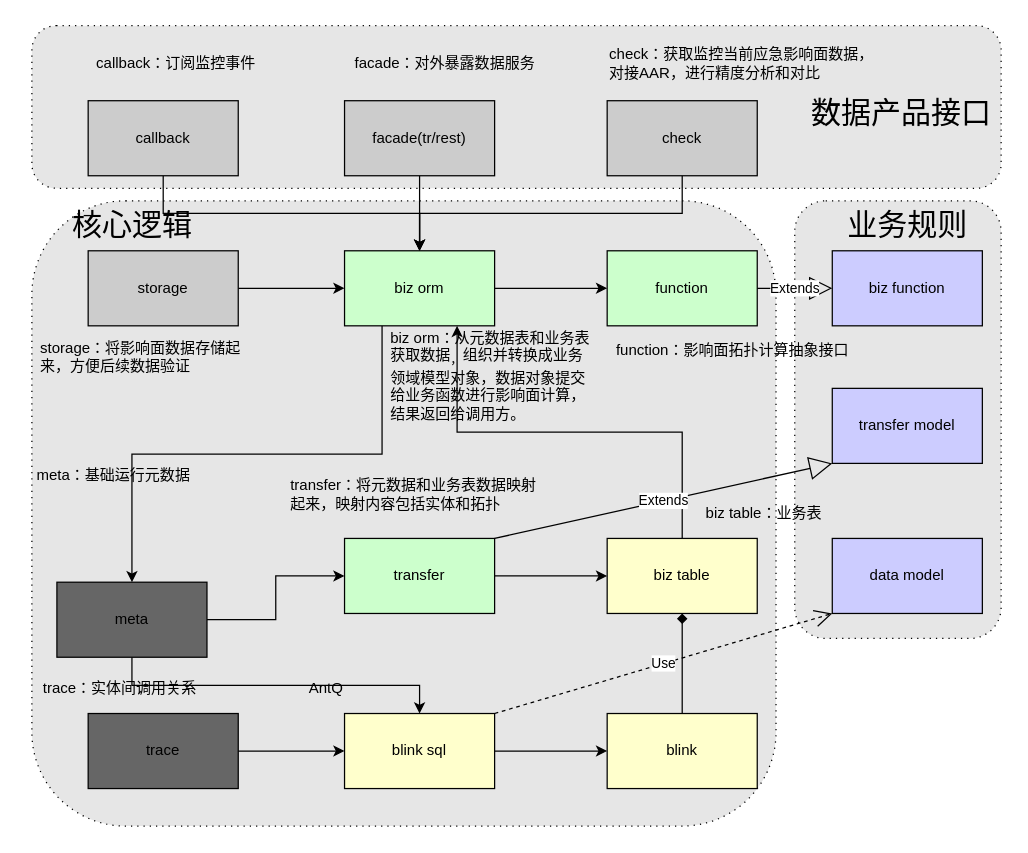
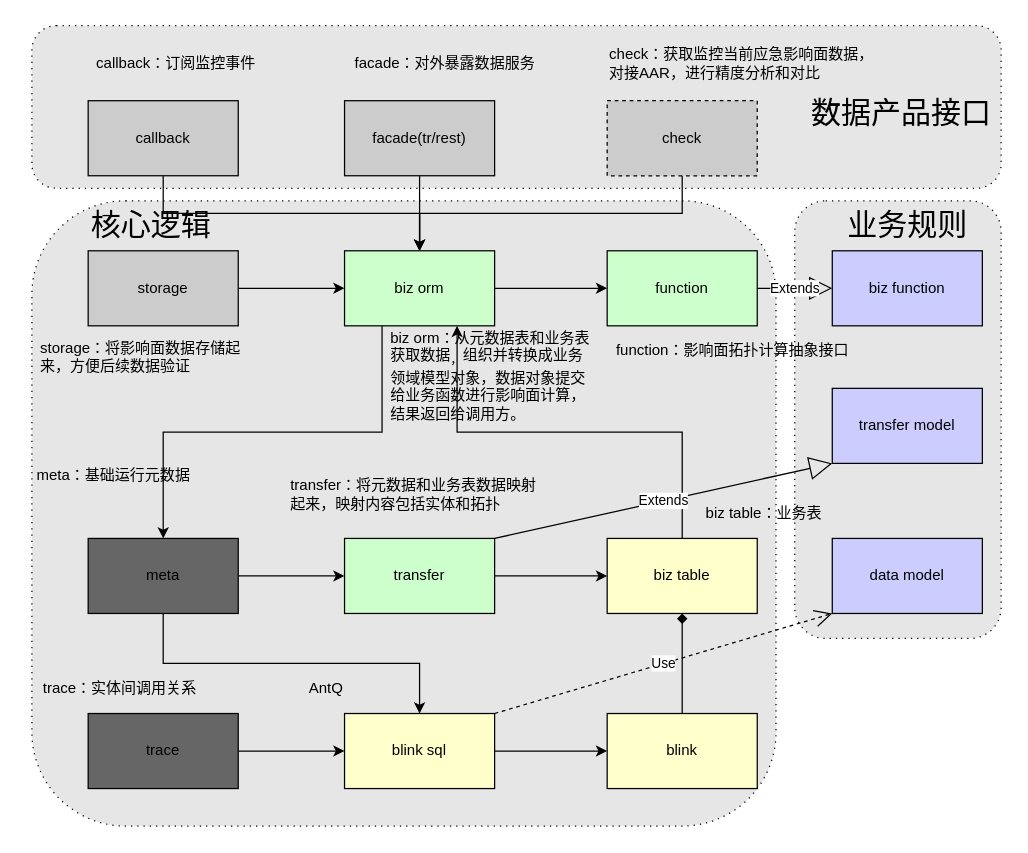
  <mxCell id="0" />
  <mxCell id="1" parent="0" />
  <mxCell id="2" value="" style="shape=ext;rounded=1;html=1;whiteSpace=wrap;dashed=1;dashPattern=1 4;fillColor=#E6E6E6;" vertex="1" parent="1"><mxGeometry x="25" y="20" width="775" height="130" as="geometry" /></mxCell>
  <mxCell id="3" value="" style="shape=ext;rounded=1;html=1;whiteSpace=wrap;dashed=1;dashPattern=1 4;fillColor=#E6E6E6;" vertex="1" parent="1"><mxGeometry x="25" y="160" width="595" height="500" as="geometry" /></mxCell>
  <mxCell id="4" value="" style="shape=ext;rounded=1;html=1;whiteSpace=wrap;dashed=1;dashPattern=1 4;fillColor=#E6E6E6;" vertex="1" parent="1"><mxGeometry x="635" y="160" width="165" height="350" as="geometry" /></mxCell>
  <mxCell id="5" style="edgeStyle=orthogonalEdgeStyle;rounded=0;orthogonalLoop=1;jettySize=auto;html=1;exitX=0.5;exitY=1;exitDx=0;exitDy=0;entryX=0.5;entryY=0;entryDx=0;entryDy=0;" parent="1" source="7" target="36" edge="1"><mxGeometry relative="1" as="geometry" /></mxCell>
  <mxCell id="6" style="edgeStyle=orthogonalEdgeStyle;rounded=0;orthogonalLoop=1;jettySize=auto;html=1;exitX=1;exitY=0.5;exitDx=0;exitDy=0;entryX=0;entryY=0.5;entryDx=0;entryDy=0;" parent="1" source="7" target="30" edge="1"><mxGeometry relative="1" as="geometry" /></mxCell>
- <mxCell id="7" value="meta" style="rounded=0;whiteSpace=wrap;html=1;fillColor=#666666;" parent="1" vertex="1"><mxGeometry x="45" y="465" width="120" height="60" as="geometry" /></mxCell>
+ <mxCell id="7" value="meta" style="rounded=0;whiteSpace=wrap;html=1;fillColor=#666666;" parent="1" vertex="1"><mxGeometry x="70" y="430" width="120" height="60" as="geometry" /></mxCell>
  <mxCell id="8" style="edgeStyle=orthogonalEdgeStyle;rounded=0;orthogonalLoop=1;jettySize=auto;html=1;exitX=1;exitY=0.5;exitDx=0;exitDy=0;entryX=0;entryY=0.5;entryDx=0;entryDy=0;fillColor=#FFFFCC;" parent="1" source="36" target="11" edge="1"><mxGeometry relative="1" as="geometry" /></mxCell>
  <mxCell id="9" value="trace" style="rounded=0;whiteSpace=wrap;html=1;fillColor=#666666;" parent="1" vertex="1"><mxGeometry x="70" y="570" width="120" height="60" as="geometry" /></mxCell>
  <mxCell id="10" style="edgeStyle=orthogonalEdgeStyle;rounded=0;orthogonalLoop=1;jettySize=auto;html=1;exitX=0.5;exitY=0;exitDx=0;exitDy=0;entryX=0.5;entryY=1;entryDx=0;entryDy=0;fillColor=#FFFFCC;endArrow=diamond;" parent="1" source="11" target="26" edge="1"><mxGeometry relative="1" as="geometry" /></mxCell>
  <mxCell id="11" value="blink" style="rounded=0;whiteSpace=wrap;html=1;fillColor=#FFFFCC;" parent="1" vertex="1"><mxGeometry x="485" y="570" width="120" height="60" as="geometry" /></mxCell>
  <mxCell id="12" value="AntQ" style="text;html=1;align=center;verticalAlign=middle;resizable=0;points=[];autosize=1;" parent="1" vertex="1"><mxGeometry x="240" y="540" width="40" height="20" as="geometry" /></mxCell>
  <mxCell id="13" style="edgeStyle=orthogonalEdgeStyle;rounded=0;orthogonalLoop=1;jettySize=auto;html=1;exitX=1;exitY=0.5;exitDx=0;exitDy=0;entryX=0;entryY=0.5;entryDx=0;entryDy=0;fillColor=#CCFFCC;" parent="1" source="15" target="24" edge="1"><mxGeometry relative="1" as="geometry" /></mxCell>
  <mxCell id="14" style="edgeStyle=orthogonalEdgeStyle;rounded=0;orthogonalLoop=1;jettySize=auto;html=1;exitX=0.25;exitY=1;exitDx=0;exitDy=0;entryX=0.5;entryY=0;entryDx=0;entryDy=0;" parent="1" source="15" target="7" edge="1"><mxGeometry relative="1" as="geometry" /></mxCell>
  <mxCell id="15" value="biz orm" style="rounded=0;whiteSpace=wrap;html=1;fillColor=#CCFFCC;" parent="1" vertex="1"><mxGeometry x="275" y="200" width="120" height="60" as="geometry" /></mxCell>
  <mxCell id="16" style="edgeStyle=orthogonalEdgeStyle;rounded=0;orthogonalLoop=1;jettySize=auto;html=1;exitX=1;exitY=0.5;exitDx=0;exitDy=0;" parent="1" source="17" target="15" edge="1"><mxGeometry relative="1" as="geometry" /></mxCell>
  <mxCell id="17" value="storage" style="rounded=0;whiteSpace=wrap;html=1;fillColor=#CCCCCC;" parent="1" vertex="1"><mxGeometry x="70" y="200" width="120" height="60" as="geometry" /></mxCell>
  <mxCell id="18" style="edgeStyle=orthogonalEdgeStyle;rounded=0;orthogonalLoop=1;jettySize=auto;html=1;exitX=0.5;exitY=1;exitDx=0;exitDy=0;entryX=0.5;entryY=0;entryDx=0;entryDy=0;" parent="1" source="19" target="15" edge="1"><mxGeometry relative="1" as="geometry" /></mxCell>
  <mxCell id="19" value="callback" style="rounded=0;whiteSpace=wrap;html=1;fillColor=#CCCCCC;" parent="1" vertex="1"><mxGeometry x="70" y="80" width="120" height="60" as="geometry" /></mxCell>
  <mxCell id="20" style="edgeStyle=orthogonalEdgeStyle;rounded=0;orthogonalLoop=1;jettySize=auto;html=1;exitX=0.5;exitY=1;exitDx=0;exitDy=0;entryX=0.5;entryY=0;entryDx=0;entryDy=0;" parent="1" source="21" target="15" edge="1"><mxGeometry relative="1" as="geometry" /></mxCell>
  <mxCell id="21" value="facade(tr/rest)" style="rounded=0;whiteSpace=wrap;html=1;fillColor=#CCCCCC;" parent="1" vertex="1"><mxGeometry x="275" y="80" width="120" height="60" as="geometry" /></mxCell>
  <mxCell id="22" style="edgeStyle=orthogonalEdgeStyle;rounded=0;orthogonalLoop=1;jettySize=auto;html=1;exitX=0.5;exitY=1;exitDx=0;exitDy=0;entryX=0.5;entryY=0;entryDx=0;entryDy=0;" parent="1" source="23" target="15" edge="1"><mxGeometry relative="1" as="geometry" /></mxCell>
- <mxCell id="23" value="check" style="rounded=0;whiteSpace=wrap;html=1;fillColor=#CCCCCC;" parent="1" vertex="1"><mxGeometry x="485" y="80" width="120" height="60" as="geometry" /></mxCell>
+ <mxCell id="23" value="check" style="rounded=0;whiteSpace=wrap;html=1;fillColor=#CCCCCC;dashed=1;" parent="1" vertex="1"><mxGeometry x="485" y="80" width="120" height="60" as="geometry" /></mxCell>
  <mxCell id="24" value="function" style="rounded=0;whiteSpace=wrap;html=1;fillColor=#CCFFCC;" parent="1" vertex="1"><mxGeometry x="485" y="200" width="120" height="60" as="geometry" /></mxCell>
  <mxCell id="25" style="edgeStyle=orthogonalEdgeStyle;rounded=0;orthogonalLoop=1;jettySize=auto;html=1;exitX=0.5;exitY=0;exitDx=0;exitDy=0;entryX=0.75;entryY=1;entryDx=0;entryDy=0;" parent="1" source="26" target="15" edge="1"><mxGeometry relative="1" as="geometry" /></mxCell>
  <mxCell id="26" value="&lt;span&gt;biz table&lt;/span&gt;" style="rounded=0;whiteSpace=wrap;html=1;fillColor=#FFFFCC;" parent="1" vertex="1"><mxGeometry x="485" y="430" width="120" height="60" as="geometry" /></mxCell>
  <mxCell id="27" value="biz function" style="rounded=0;whiteSpace=wrap;html=1;fillColor=#CCCCFF;" parent="1" vertex="1"><mxGeometry x="665" y="200" width="120" height="60" as="geometry" /></mxCell>
  <mxCell id="28" value="transfer model" style="rounded=0;whiteSpace=wrap;html=1;fillColor=#CCCCFF;" parent="1" vertex="1"><mxGeometry x="665" y="310" width="120" height="60" as="geometry" /></mxCell>
  <mxCell id="29" style="edgeStyle=orthogonalEdgeStyle;rounded=0;orthogonalLoop=1;jettySize=auto;html=1;exitX=1;exitY=0.5;exitDx=0;exitDy=0;entryX=0;entryY=0.5;entryDx=0;entryDy=0;fillColor=#FFFFCC;" parent="1" source="30" target="26" edge="1"><mxGeometry relative="1" as="geometry" /></mxCell>
  <mxCell id="30" value="&lt;span&gt;transfer&lt;/span&gt;" style="rounded=0;whiteSpace=wrap;html=1;fillColor=#CCFFCC;" parent="1" vertex="1"><mxGeometry x="275" y="430" width="120" height="60" as="geometry" /></mxCell>
  <mxCell id="31" value="data model" style="rounded=0;whiteSpace=wrap;html=1;fillColor=#CCCCFF;" parent="1" vertex="1"><mxGeometry x="665" y="430" width="120" height="60" as="geometry" /></mxCell>
  <mxCell id="32" value="Extends" style="endArrow=block;endSize=16;endFill=0;html=1;exitX=1;exitY=0;exitDx=0;exitDy=0;entryX=0;entryY=1;entryDx=0;entryDy=0;" parent="1" source="30" target="28" edge="1"><mxGeometry width="160" relative="1" as="geometry"><mxPoint x="385" y="400" as="sourcePoint" /><mxPoint x="685" y="420" as="targetPoint" /></mxGeometry></mxCell>
  <mxCell id="33" value="Extends" style="endArrow=block;endSize=16;endFill=0;html=1;exitX=1;exitY=0.5;exitDx=0;exitDy=0;entryX=0;entryY=0.5;entryDx=0;entryDy=0;" parent="1" source="24" target="27" edge="1"><mxGeometry width="160" relative="1" as="geometry"><mxPoint x="345" y="440" as="sourcePoint" /><mxPoint x="675.96" y="357.02" as="targetPoint" /></mxGeometry></mxCell>
  <mxCell id="34" value="meta：基础运行元数据" style="text;html=1;align=center;verticalAlign=middle;resizable=0;points=[];autosize=1;" parent="1" vertex="1"><mxGeometry x="20" y="370" width="140" height="20" as="geometry" /></mxCell>
  <mxCell id="35" value="trace：实体间调用关系" style="text;html=1;align=center;verticalAlign=middle;resizable=0;points=[];autosize=1;" parent="1" vertex="1"><mxGeometry x="25" y="540" width="140" height="20" as="geometry" /></mxCell>
  <mxCell id="36" value="blink sql" style="rounded=0;whiteSpace=wrap;html=1;fillColor=#FFFFCC;" parent="1" vertex="1"><mxGeometry x="275" y="570" width="120" height="60" as="geometry" /></mxCell>
  <mxCell id="37" style="edgeStyle=orthogonalEdgeStyle;rounded=0;orthogonalLoop=1;jettySize=auto;html=1;exitX=1;exitY=0.5;exitDx=0;exitDy=0;entryX=0;entryY=0.5;entryDx=0;entryDy=0;" parent="1" source="9" target="36" edge="1"><mxGeometry relative="1" as="geometry"><mxPoint x="190" y="600" as="sourcePoint" /><mxPoint x="485" y="600" as="targetPoint" /></mxGeometry></mxCell>
  <mxCell id="38" value="Use" style="endArrow=open;endSize=12;dashed=1;html=1;exitX=1;exitY=0;exitDx=0;exitDy=0;entryX=0;entryY=1;entryDx=0;entryDy=0;" parent="1" source="36" target="31" edge="1"><mxGeometry width="160" relative="1" as="geometry"><mxPoint x="360" y="400" as="sourcePoint" /><mxPoint x="520" y="400" as="targetPoint" /></mxGeometry></mxCell>
  <mxCell id="39" value="transfer：将元数据和业务表数据映射&lt;br&gt;起来，映射内容包括实体和拓扑" style="text;html=1;align=left;verticalAlign=middle;resizable=0;points=[];autosize=1;" parent="1" vertex="1"><mxGeometry x="230" y="380" width="210" height="30" as="geometry" /></mxCell>
  <mxCell id="40" value="biz table：业务表" style="text;html=1;align=center;verticalAlign=middle;resizable=0;points=[];autosize=1;" parent="1" vertex="1"><mxGeometry x="555" y="400" width="110" height="20" as="geometry" /></mxCell>
  <mxCell id="41" value="function：影响面拓扑计算抽象接口" style="text;html=1;align=center;verticalAlign=middle;resizable=0;points=[];autosize=1;" parent="1" vertex="1"><mxGeometry x="485" y="270" width="200" height="20" as="geometry" /></mxCell>
  <mxCell id="42" value="storage：将影响面数据存储起&lt;br&gt;来，方便后续数据验证" style="text;html=1;align=left;verticalAlign=middle;resizable=0;points=[];autosize=1;" parent="1" vertex="1"><mxGeometry x="30" y="270" width="180" height="30" as="geometry" /></mxCell>
  <mxCell id="43" value="callback：订阅监控事件" style="text;html=1;align=center;verticalAlign=middle;resizable=0;points=[];autosize=1;" parent="1" vertex="1"><mxGeometry x="70" y="40" width="140" height="20" as="geometry" /></mxCell>
  <mxCell id="44" value="facade：对外暴露数据服务" style="text;html=1;align=center;verticalAlign=middle;resizable=0;points=[];autosize=1;" parent="1" vertex="1"><mxGeometry x="275" y="40" width="160" height="20" as="geometry" /></mxCell>
  <mxCell id="45" value="check：获取监控当前应急影响面数据，&lt;br&gt;对接AAR，进行精度分析和对比" style="text;html=1;align=left;verticalAlign=middle;resizable=0;points=[];autosize=1;" parent="1" vertex="1"><mxGeometry x="485" y="35" width="230" height="30" as="geometry" /></mxCell>
  <mxCell id="46" value="biz orm：从元数据表和业务表&lt;br&gt;获取数据&lt;sub&gt;，&lt;/sub&gt;组织并转换成业务&lt;br&gt;领域模型对象，数据对象&lt;span&gt;提交&lt;br&gt;给业务函数进行影响面计算，&lt;br&gt;结果返回给调用方。&lt;/span&gt;" style="text;html=1;align=left;verticalAlign=middle;resizable=0;points=[];autosize=1;" vertex="1" parent="1"><mxGeometry x="310" y="260" width="170" height="80" as="geometry" /></mxCell>
  <mxCell id="47" value="&lt;font style=&quot;font-size: 24px&quot;&gt;数据产品接口&lt;/font&gt;" style="text;html=1;align=center;verticalAlign=middle;resizable=0;points=[];autosize=1;" vertex="1" parent="1"><mxGeometry x="640" y="80" width="160" height="20" as="geometry" /></mxCell>
  <mxCell id="48" value="&lt;font style=&quot;font-size: 24px&quot;&gt;业务规则&lt;/font&gt;" style="text;html=1;align=center;verticalAlign=middle;resizable=0;points=[];autosize=1;" vertex="1" parent="1"><mxGeometry x="670" y="170" width="110" height="20" as="geometry" /></mxCell>
- <mxCell id="49" value="&lt;font style=&quot;font-size: 24px&quot;&gt;核心逻辑&lt;/font&gt;" style="text;html=1;align=center;verticalAlign=middle;resizable=0;points=[];autosize=1;" vertex="1" parent="1"><mxGeometry x="50" y="170" width="110" height="20" as="geometry" /></mxCell>
+ <mxCell id="49" value="&lt;font style=&quot;font-size: 24px&quot;&gt;核心逻辑&lt;/font&gt;" style="text;html=1;align=center;verticalAlign=middle;resizable=0;points=[];autosize=1;" vertex="1" parent="1"><mxGeometry x="65" y="170" width="110" height="20" as="geometry" /></mxCell>
